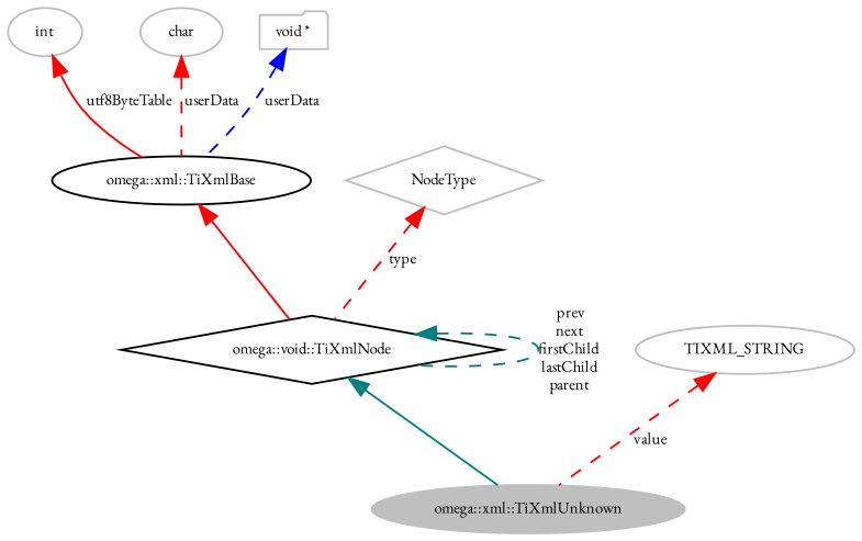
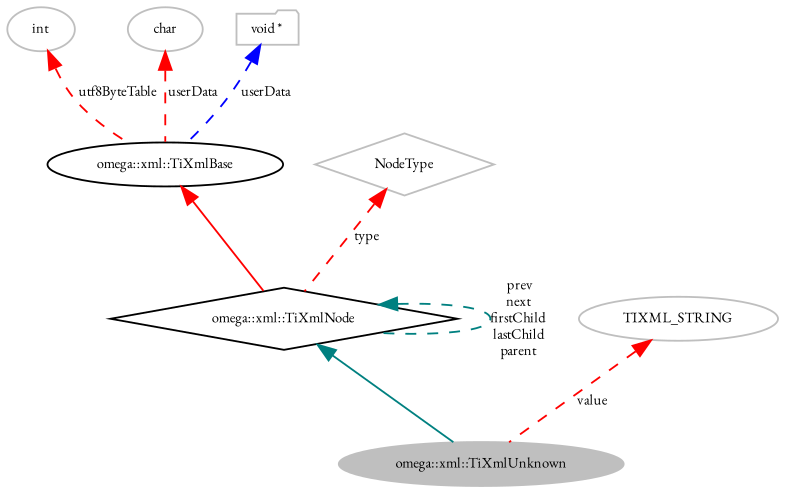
  digraph {
    fontname="EB Garamond"
    node [color=grey75 fontname="EB Garamond" fontsize=8 shape=ellipse]
    edge [color=red dir=back fontname="EB Garamond" fontsize=8 labelfontname="FreeSans.ttf" labelfontsize=8 style=dashed]
    n1 [fillcolor=grey75 fontcolor=black height=0.2 label="omega::xml::TiXmlUnknown" style=filled width=0.4]
-   n2 [color=black height=0.2 label="omega::void::TiXmlNode" shape=diamond width=0.4]
+   n2 [color=black height=0.2 label="omega::xml::TiXmlNode" shape=diamond width=0.4]
    n3 [color=black height=0.2 label="omega::xml::TiXmlBase" width=0.4]
    n4 [height=0.2 label=int width=0.4]
    n5 [height=0.2 label=char width=0.4]
    n6 [height=0.2 label="void *" shape=folder width=0.4]
    n7 [height=0.2 label=NodeType shape=diamond width=0.4]
    n8 [height=0.2 label=TIXML_STRING width=0.4]
    n2 -> n1 [color=teal style=solid]
    n2 -> n2 [color=teal label=" prev\nnext\nfirstChild\nlastChild\nparent"]
    n3 -> n2 [style=solid]
-   n4 -> n3 [label=" utf8ByteTable" style=solid]
+   n4 -> n3 [label=" utf8ByteTable"]
    n5 -> n3 [label=" userData"]
    n6 -> n3 [color=blue label=" userData"]
    n7 -> n2 [label=" type"]
    n8 -> n1 [label=" value"]
  }
